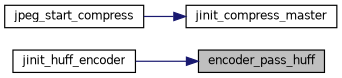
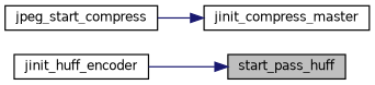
  digraph {
    rankdir=RL
    node [color=black fontname=Helvetica fontsize=10 shape=record]
    edge [color=midnightblue dir=back fontname=Helvetica fontsize=10 labelfontname=Helvetica labelfontsize=10 style=solid]
-   n1 [fillcolor=grey75 fontcolor=black height=0.2 label=encoder_pass_huff style=filled width=0.4]
+   n1 [fillcolor=grey75 fontcolor=black height=0.2 label=start_pass_huff style=filled width=0.4]
    n2 [height=0.2 label=jinit_huff_encoder width=0.4]
    n3 [height=0.2 label=jinit_compress_master width=0.4]
    n4 [height=0.2 label=jpeg_start_compress width=0.4]
    n1 -> n2
    n3 -> n4
  }
